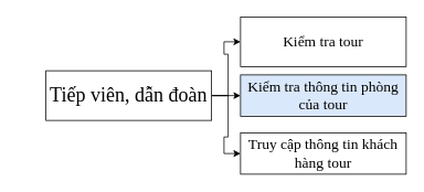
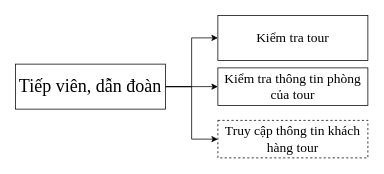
  <mxCell id="0" />
  <mxCell id="1" parent="0" />
  <mxCell id="2" style="edgeStyle=orthogonalEdgeStyle;rounded=0;orthogonalLoop=1;jettySize=auto;html=1;exitX=1;exitY=0.5;exitDx=0;exitDy=0;entryX=0;entryY=0.5;entryDx=0;entryDy=0;fontFamily=Times New Roman;fontSize=18;" parent="1" source="5" target="6" edge="1"><mxGeometry relative="1" as="geometry" /></mxCell>
  <mxCell id="3" style="edgeStyle=orthogonalEdgeStyle;rounded=0;orthogonalLoop=1;jettySize=auto;html=1;exitX=1;exitY=0.5;exitDx=0;exitDy=0;entryX=0;entryY=0.5;entryDx=0;entryDy=0;fontFamily=Times New Roman;fontSize=18;" parent="1" source="5" target="7" edge="1"><mxGeometry relative="1" as="geometry" /></mxCell>
  <mxCell id="4" style="edgeStyle=orthogonalEdgeStyle;rounded=0;orthogonalLoop=1;jettySize=auto;html=1;exitX=1;exitY=0.5;exitDx=0;exitDy=0;entryX=0;entryY=0.5;entryDx=0;entryDy=0;fontFamily=Times New Roman;fontSize=18;" parent="1" source="5" target="8" edge="1"><mxGeometry relative="1" as="geometry" /></mxCell>
- <mxCell id="5" value="&lt;font style=&quot;font-size: 24px&quot;&gt;Tiếp viên, dẫn đoàn&lt;/font&gt;" style="rounded=0;whiteSpace=wrap;html=1;fontFamily=Times New Roman;fontSize=18;" parent="1" vertex="1"><mxGeometry x="55" y="85" width="200" height="60" as="geometry" /></mxCell>
+ <mxCell id="5" value="&lt;font style=&quot;font-size: 24px&quot;&gt;Tiếp viên, dẫn đoàn&lt;/font&gt;" style="rounded=0;whiteSpace=wrap;html=1;fontFamily=Times New Roman;fontSize=18;" parent="1" vertex="1"><mxGeometry x="20" y="85" width="200" height="60" as="geometry" /></mxCell>
  <mxCell id="6" value="&lt;font&gt;&lt;font style=&quot;font-size: 18px&quot;&gt;Kiểm tra tour&lt;/font&gt;&lt;br&gt;&lt;/font&gt;" style="rounded=0;whiteSpace=wrap;html=1;fontFamily=Times New Roman;fontSize=18;" parent="1" vertex="1"><mxGeometry x="290" y="20" width="200" height="60" as="geometry" /></mxCell>
- <mxCell id="7" value="&lt;font&gt;&lt;font style=&quot;font-size: 18px&quot;&gt;Kiểm tra thông tin phòng của tour&lt;/font&gt;&lt;br&gt;&lt;/font&gt;" style="rounded=0;whiteSpace=wrap;html=1;fontFamily=Times New Roman;fontSize=18;fillColor=#dae8fc;" parent="1" vertex="1"><mxGeometry x="290" y="90" width="200" height="50" as="geometry" /></mxCell>
- <mxCell id="8" value="&lt;font&gt;Truy cập thông tin khách hàng tour&lt;br&gt;&lt;/font&gt;" style="rounded=0;whiteSpace=wrap;html=1;fontFamily=Times New Roman;fontSize=18;" parent="1" vertex="1"><mxGeometry x="290" y="160" width="200" height="50" as="geometry" /></mxCell>
+ <mxCell id="7" value="&lt;font&gt;&lt;font style=&quot;font-size: 18px&quot;&gt;Kiểm tra thông tin phòng của tour&lt;/font&gt;&lt;br&gt;&lt;/font&gt;" style="rounded=0;whiteSpace=wrap;html=1;fontFamily=Times New Roman;fontSize=18;" parent="1" vertex="1"><mxGeometry x="290" y="90" width="200" height="50" as="geometry" /></mxCell>
+ <mxCell id="8" value="&lt;font&gt;Truy cập thông tin khách hàng tour&lt;br&gt;&lt;/font&gt;" style="rounded=0;whiteSpace=wrap;html=1;fontFamily=Times New Roman;fontSize=18;dashed=1;" parent="1" vertex="1"><mxGeometry x="290" y="160" width="200" height="50" as="geometry" /></mxCell>
